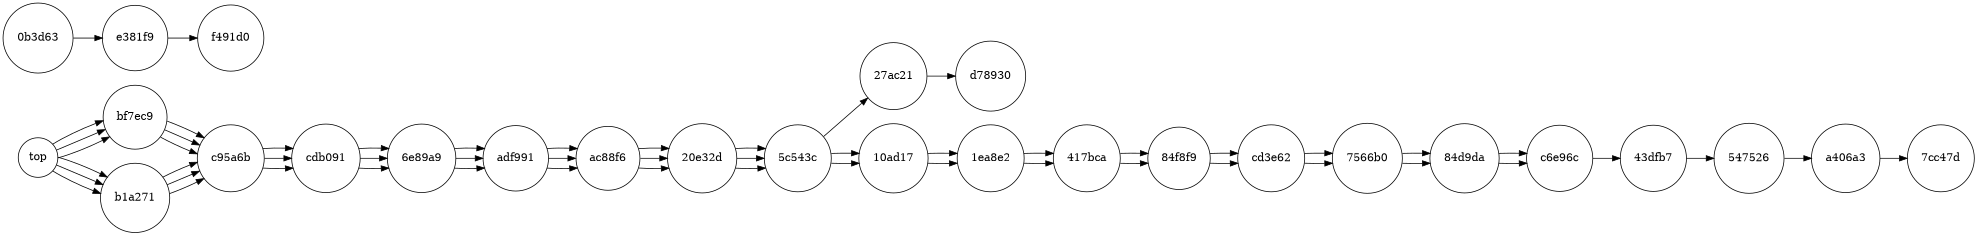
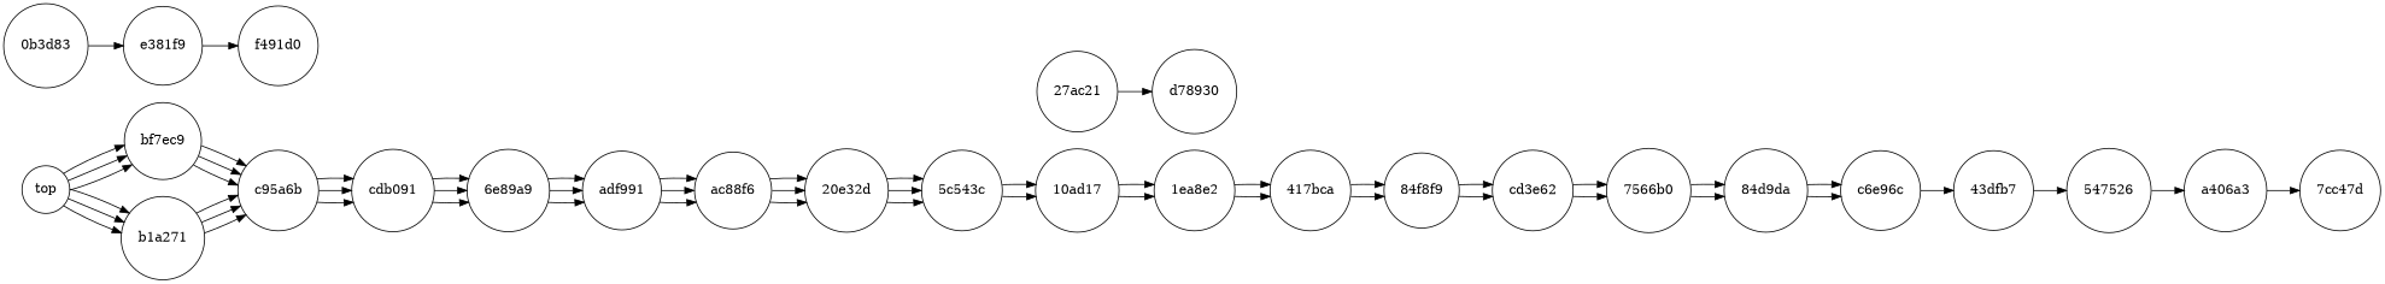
  digraph {
    rankdir=LR
    node [shape=circle]
    "43dfb7"
    547526
    a406a3
    "7cc47d"
-   "0b3d63"
+   "0b3d63" [label="0b3d83"]
    e381f9
    f491d0
    "20e32d"
    "5c543c"
    "27ac21"
    "10ad17"
    d78930
    "1ea8e2"
    cd3e62
    "7566b0"
    "84d9da"
    c6e96c
    top
    bf7ec9
    b1a271
    c95a6b
    cdb091
    "6e89a9"
    adf991
    "417bca"
    "84f8f9"
    ac88f6
    "43dfb7" -> 547526
    547526 -> a406a3
    a406a3 -> "7cc47d"
    "0b3d63" -> e381f9
    e381f9 -> f491d0
    "20e32d" -> "5c543c"
    "20e32d" -> "5c543c"
    "20e32d" -> "5c543c"
-   "5c543c" -> "27ac21"
    "5c543c" -> "10ad17"
    "5c543c" -> "10ad17"
    "27ac21" -> d78930
    "10ad17" -> "1ea8e2"
    "10ad17" -> "1ea8e2"
    "1ea8e2" -> "417bca"
    "1ea8e2" -> "417bca"
    cd3e62 -> "7566b0"
    cd3e62 -> "7566b0"
    "7566b0" -> "84d9da"
    "7566b0" -> "84d9da"
    "84d9da" -> c6e96c
    "84d9da" -> c6e96c
    c6e96c -> "43dfb7"
    top -> bf7ec9
    top -> bf7ec9
    top -> bf7ec9
    top -> b1a271
    top -> b1a271
    top -> b1a271
    bf7ec9 -> c95a6b
    bf7ec9 -> c95a6b
    bf7ec9 -> c95a6b
    b1a271 -> c95a6b
    b1a271 -> c95a6b
    b1a271 -> c95a6b
    c95a6b -> cdb091
    c95a6b -> cdb091
    c95a6b -> cdb091
    cdb091 -> "6e89a9"
    cdb091 -> "6e89a9"
    cdb091 -> "6e89a9"
    "6e89a9" -> adf991
    "6e89a9" -> adf991
    "6e89a9" -> adf991
    adf991 -> ac88f6
    adf991 -> ac88f6
    adf991 -> ac88f6
    "417bca" -> "84f8f9"
    "417bca" -> "84f8f9"
    "84f8f9" -> cd3e62
    "84f8f9" -> cd3e62
    ac88f6 -> "20e32d"
    ac88f6 -> "20e32d"
    ac88f6 -> "20e32d"
  }
